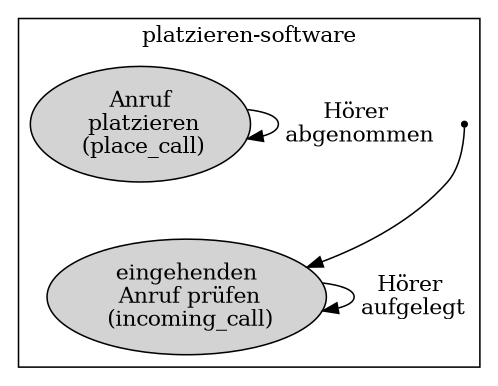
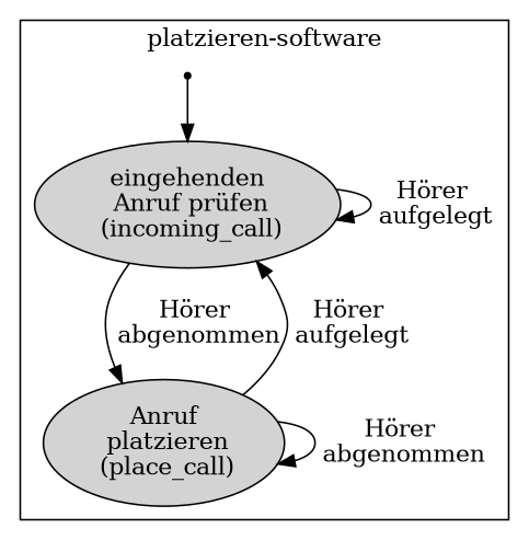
  digraph {
    node [shape=ellipse style=filled]
    qi [shape=point]
    "eingehenden\n Anruf prüfen\n (incoming_call)"
    "Anruf\n platzieren\n (place_call)"
    subgraph cluster_1 {
      color=black
      label="platzieren-software"
      qi
      "eingehenden\n Anruf prüfen\n (incoming_call)"
      "Anruf\n platzieren\n (place_call)"
    }
    qi -> "eingehenden\n Anruf prüfen\n (incoming_call)"
    "eingehenden\n Anruf prüfen\n (incoming_call)" -> "eingehenden\n Anruf prüfen\n (incoming_call)" [label="Hörer\n aufgelegt"]
+   "eingehenden\n Anruf prüfen\n (incoming_call)" -> "Anruf\n platzieren\n (place_call)" [label="Hörer\n abgenommen"]
+   "Anruf\n platzieren\n (place_call)" -> "eingehenden\n Anruf prüfen\n (incoming_call)" [label="Hörer\n aufgelegt"]
    "Anruf\n platzieren\n (place_call)" -> "Anruf\n platzieren\n (place_call)" [label="Hörer\n abgenommen"]
  }
